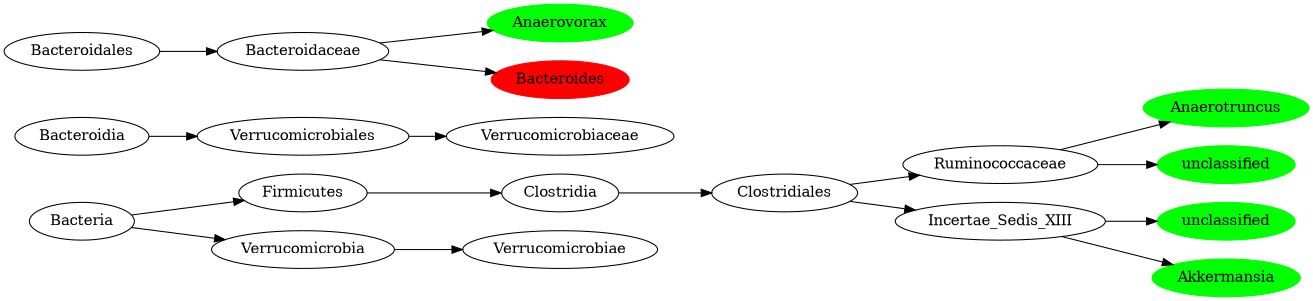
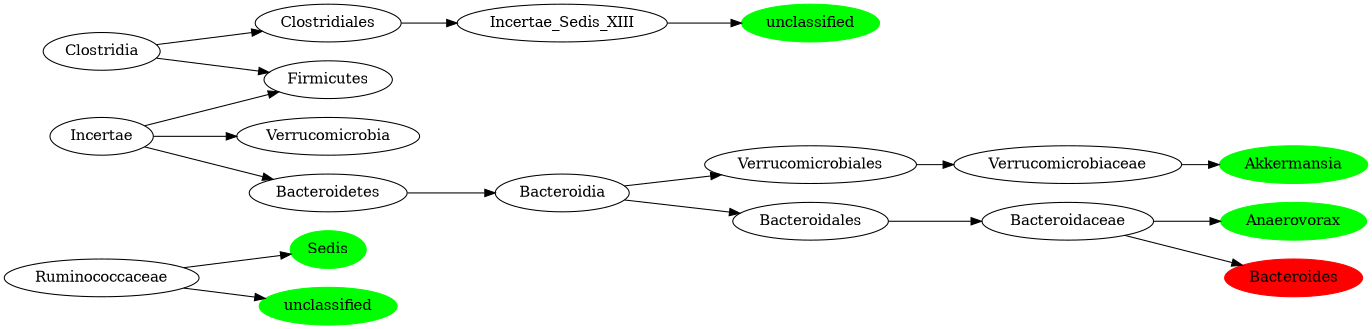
  digraph {
    rankdir=LR
-   n1 [color=green label=Anaerotruncus style=filled]
+   n1 [color=green label=Sedis style=filled]
    n2 [label=Ruminococcaceae]
    n3 [color=green label=unclassified style=filled]
    n4 [label=Clostridiales]
    n5 [label=Incertae_Sedis_XIII]
    n6 [color=green label=unclassified style=filled]
    n7 [label=Clostridia]
    n8 [label=Firmicutes]
-   n9 [label=Bacteria]
+   n9 [label=Incertae]
    n10 [label=Verrucomicrobia]
-   n12 [label=Verrucomicrobiae]
+   n11 [label=Bacteroidetes]
    n13 [label=Bacteroidia]
    n14 [color=green label=Anaerovorax style=filled]
    n15 [color=green label=Akkermansia style=filled]
    n16 [label=Verrucomicrobiaceae]
    n17 [label=Verrucomicrobiales]
    n18 [color=red label=Bacteroides style=filled]
    n19 [label=Bacteroidaceae]
    n20 [label=Bacteroidales]
    n2 -> n1
    n2 -> n3
-   n4 -> n2
    n4 -> n5
    n5 -> n6
    n7 -> n4
-   n8 -> n7
+   n7 -> n8
    n9 -> n8
    n9 -> n10
-   n10 -> n12
+   n9 -> n11
+   n11 -> n13
    n13 -> n17
-   n5 -> n15
+   n13 -> n20
+   n16 -> n15
    n17 -> n16
    n19 -> n14
    n19 -> n18
    n20 -> n19
  }
